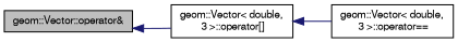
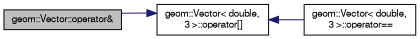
  digraph {
    rankdir=LR
    node [color=black fillcolor=white fontname=FreeSans fontsize=10 shape=record style=filled]
    edge [color=midnightblue dir=back fontname=FreeSans fontsize=10 labelfontname=FreeSans labelfontsize=10 style=solid]
    n1 [fillcolor=grey75 fontcolor=black height=0.2 label="geom::Vector::operator&" width=0.4]
    n2 [height=0.2 label="geom::Vector\< double,\l 3 \>::operator[]" width=0.4]
    n3 [height=0.2 label="geom::Vector\< double,\l 3 \>::operator==" width=0.4]
-   n1 -> n2
+   n2 -> n1
    n2 -> n3
  }
